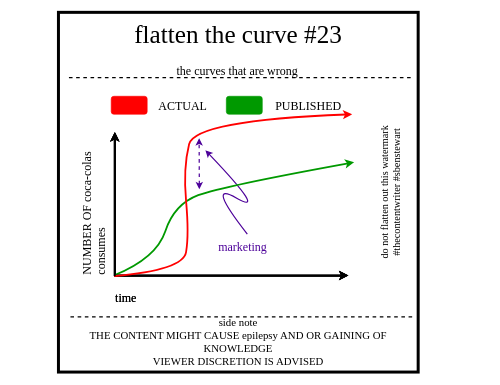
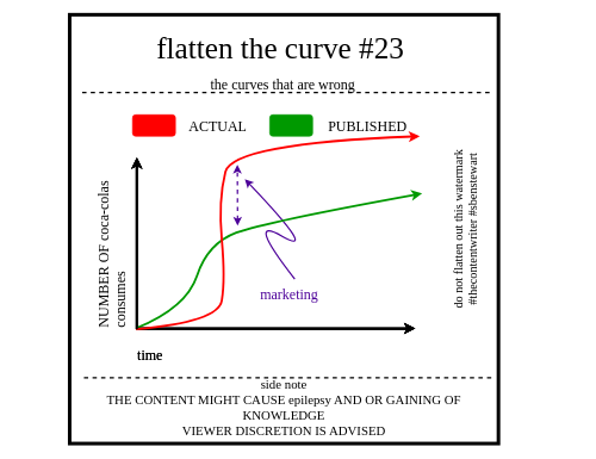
  <mxCell id="0" />
  <mxCell id="1" parent="0" />
  <mxCell id="2" value="" style="whiteSpace=wrap;html=1;aspect=fixed;strokeWidth=5;fillColor=none;fontFamily=xkcd;" parent="1" vertex="1"><mxGeometry x="97" y="20" width="600" height="600" as="geometry" /></mxCell>
- <mxCell id="3" value="&lt;font&gt;&lt;font style=&quot;font-size: 42px&quot;&gt;flatten the curve #23&lt;/font&gt;&lt;br&gt;&lt;/font&gt;" style="text;html=1;strokeColor=none;fillColor=none;align=center;verticalAlign=middle;whiteSpace=wrap;rounded=0;fontFamily=xkcd;" parent="1" vertex="1"><mxGeometry x="112" y="48" width="570" height="20" as="geometry" /></mxCell>
+ <mxCell id="3" value="&lt;font&gt;&lt;font style=&quot;font-size: 42px&quot;&gt;flatten the curve #23&lt;/font&gt;&lt;br&gt;&lt;/font&gt;" style="text;html=1;strokeColor=none;fillColor=none;align=center;verticalAlign=middle;whiteSpace=wrap;rounded=0;fontFamily=xkcd;" parent="1" vertex="1"><mxGeometry x="107" y="58" width="570" height="20" as="geometry" /></mxCell>
  <mxCell id="4" value="&lt;font&gt;&lt;font style=&quot;font-size: 20px&quot;&gt;the curves that are wrong&lt;/font&gt;&lt;br&gt;&lt;/font&gt;" style="text;html=1;strokeColor=none;fillColor=none;align=center;verticalAlign=middle;whiteSpace=wrap;rounded=0;fontFamily=xkcd;" parent="1" vertex="1"><mxGeometry x="136.25" y="107" width="518.5" height="20" as="geometry" /></mxCell>
  <mxCell id="5" value="" style="endArrow=none;dashed=1;html=1;strokeWidth=2;" parent="1" edge="1"><mxGeometry width="50" height="50" relative="1" as="geometry"><mxPoint x="684.5" y="129" as="sourcePoint" /><mxPoint x="109.5" y="129" as="targetPoint" /></mxGeometry></mxCell>
  <mxCell id="6" value="" style="endArrow=none;dashed=1;html=1;strokeWidth=2;" parent="1" edge="1"><mxGeometry width="50" height="50" relative="1" as="geometry"><mxPoint x="687" y="528" as="sourcePoint" /><mxPoint x="112" y="528" as="targetPoint" /></mxGeometry></mxCell>
  <mxCell id="7" value="&lt;font style=&quot;font-size: 18px&quot;&gt;&lt;span&gt;side note&lt;br&gt;&lt;/span&gt;THE CONTENT MIGHT CAUSE epilepsy AND OR GAINING OF KNOWLEDGE&lt;br&gt;VIEWER DISCRETION IS ADVISED&lt;br&gt;&lt;/font&gt;" style="text;html=1;strokeColor=none;fillColor=none;align=center;verticalAlign=middle;whiteSpace=wrap;rounded=0;fontFamily=xkcd;" parent="1" vertex="1"><mxGeometry x="97" y="530" width="600" height="80" as="geometry" /></mxCell>
  <mxCell id="8" style="edgeStyle=orthogonalEdgeStyle;rounded=0;orthogonalLoop=1;jettySize=auto;html=1;exitX=0.5;exitY=1;exitDx=0;exitDy=0;strokeWidth=2;" parent="1" edge="1"><mxGeometry relative="1" as="geometry"><mxPoint x="548" y="381" as="sourcePoint" /><mxPoint x="548" y="381" as="targetPoint" /></mxGeometry></mxCell>
  <mxCell id="9" value="&lt;font style=&quot;font-size: 17px&quot;&gt;&lt;font style=&quot;font-size: 17px&quot;&gt;do not flatten out this watermark&lt;br&gt;&lt;/font&gt;#thecontentwriter #sbenstewart&lt;br&gt;&lt;/font&gt;" style="text;html=1;strokeColor=none;fillColor=none;align=center;verticalAlign=middle;whiteSpace=wrap;rounded=0;rotation=-90;fontFamily=xkcd;" parent="1" vertex="1"><mxGeometry x="492" y="310" width="320" height="20" as="geometry" /></mxCell>
  <mxCell id="10" value="" style="endArrow=classic;html=1;strokeWidth=3;" edge="1" parent="1"><mxGeometry width="50" height="50" relative="1" as="geometry"><mxPoint x="190.88" y="460" as="sourcePoint" /><mxPoint x="190.88" y="220" as="targetPoint" /></mxGeometry></mxCell>
  <mxCell id="11" value="" style="endArrow=classic;html=1;strokeWidth=3;" edge="1" parent="1"><mxGeometry width="50" height="50" relative="1" as="geometry"><mxPoint x="190.38" y="459" as="sourcePoint" /><mxPoint x="580.38" y="459" as="targetPoint" /></mxGeometry></mxCell>
  <mxCell id="12" value="" style="rounded=1;whiteSpace=wrap;html=1;strokeColor=#FF0000;fillColor=#FF0000;" vertex="1" parent="1"><mxGeometry x="185" y="160" width="60" height="30" as="geometry" /></mxCell>
  <mxCell id="13" value="" style="rounded=1;whiteSpace=wrap;html=1;strokeColor=#009900;fillColor=#009900;" vertex="1" parent="1"><mxGeometry x="377" y="160" width="60" height="30" as="geometry" /></mxCell>
  <mxCell id="14" value="&lt;font style=&quot;font-size: 20px&quot;&gt;ACTUAL&lt;/font&gt;" style="text;html=1;strokeColor=none;fillColor=none;align=left;verticalAlign=middle;whiteSpace=wrap;rounded=0;fontFamily=xkcd;rotation=0;fontSize=20;" vertex="1" parent="1"><mxGeometry x="262" y="165" width="95" height="20" as="geometry" /></mxCell>
  <mxCell id="15" value="&lt;font style=&quot;font-size: 20px&quot;&gt;PUBLISHED&lt;/font&gt;" style="text;html=1;strokeColor=none;fillColor=none;align=left;verticalAlign=middle;whiteSpace=wrap;rounded=0;fontFamily=xkcd;rotation=0;fontSize=20;" vertex="1" parent="1"><mxGeometry x="457" y="165" width="95" height="20" as="geometry" /></mxCell>
  <mxCell id="16" value="" style="endArrow=classic;html=1;strokeWidth=3;" edge="1" parent="1"><mxGeometry width="50" height="50" relative="1" as="geometry"><mxPoint x="190.88" y="460" as="sourcePoint" /><mxPoint x="190.88" y="220" as="targetPoint" /></mxGeometry></mxCell>
  <mxCell id="17" value="" style="endArrow=classic;html=1;strokeWidth=3;" edge="1" parent="1"><mxGeometry width="50" height="50" relative="1" as="geometry"><mxPoint x="190.38" y="459" as="sourcePoint" /><mxPoint x="580.38" y="459" as="targetPoint" /></mxGeometry></mxCell>
  <mxCell id="18" value="time" style="text;html=1;strokeColor=none;fillColor=none;align=left;verticalAlign=middle;whiteSpace=wrap;rounded=0;fontFamily=xkcd;rotation=0;fontSize=20;" vertex="1" parent="1"><mxGeometry x="190.37" y="485" width="240" height="20" as="geometry" /></mxCell>
  <mxCell id="19" value="&lt;font style=&quot;font-size: 20px&quot; color=&quot;#4c0099&quot;&gt;marketing&lt;/font&gt;" style="text;html=1;strokeColor=none;fillColor=none;align=left;verticalAlign=middle;whiteSpace=wrap;rounded=0;fontFamily=xkcd;rotation=0;fontSize=20;" vertex="1" parent="1"><mxGeometry x="362.37" y="400" width="220" height="20" as="geometry" /></mxCell>
  <mxCell id="20" value="" style="endArrow=classic;html=1;strokeWidth=3;" edge="1" parent="1"><mxGeometry width="50" height="50" relative="1" as="geometry"><mxPoint x="190.87" y="459" as="sourcePoint" /><mxPoint x="580.87" y="459" as="targetPoint" /></mxGeometry></mxCell>
  <mxCell id="21" value="" style="endArrow=classic;html=1;strokeWidth=3;" edge="1" parent="1"><mxGeometry width="50" height="50" relative="1" as="geometry"><mxPoint x="191.37" y="460" as="sourcePoint" /><mxPoint x="191.37" y="220" as="targetPoint" /></mxGeometry></mxCell>
  <mxCell id="22" value="NUMBER OF coca-colas consumes" style="text;html=1;strokeColor=none;fillColor=none;align=left;verticalAlign=middle;whiteSpace=wrap;rounded=0;fontFamily=xkcd;rotation=-90;fontSize=20;" vertex="1" parent="1"><mxGeometry x="20" y="315" width="270" height="20" as="geometry" /></mxCell>
  <mxCell id="23" value="time" style="text;html=1;strokeColor=none;fillColor=none;align=left;verticalAlign=middle;whiteSpace=wrap;rounded=0;fontFamily=xkcd;rotation=0;fontSize=20;" vertex="1" parent="1"><mxGeometry x="190" y="485" width="240" height="20" as="geometry" /></mxCell>
  <mxCell id="24" value="" style="endArrow=classic;startArrow=classic;html=1;strokeColor=#4C0099;strokeWidth=2;dashed=1;" edge="1" parent="1"><mxGeometry width="50" height="50" relative="1" as="geometry"><mxPoint x="332" y="315" as="sourcePoint" /><mxPoint x="331.63" y="230" as="targetPoint" /></mxGeometry></mxCell>
  <mxCell id="25" value="" style="curved=1;endArrow=classic;html=1;strokeColor=#4C0099;strokeWidth=2;" edge="1" parent="1"><mxGeometry width="50" height="50" relative="1" as="geometry"><mxPoint x="412" y="390" as="sourcePoint" /><mxPoint x="342.12" y="250" as="targetPoint" /><Array as="points"><mxPoint x="341.63" y="300" /><mxPoint x="447.12" y="360" /></Array></mxGeometry></mxCell>
  <mxCell id="26" value="" style="curved=1;endArrow=classic;html=1;strokeWidth=3;strokeColor=#009900;" edge="1" parent="1"><mxGeometry width="50" height="50" relative="1" as="geometry"><mxPoint x="190" y="458.571" as="sourcePoint" /><mxPoint x="590.25" y="270" as="targetPoint" /><Array as="points"><mxPoint x="260.25" y="430" /><mxPoint x="290.25" y="340" /><mxPoint x="370" y="310" /></Array></mxGeometry></mxCell>
  <mxCell id="27" value="" style="endArrow=classic;html=1;strokeWidth=3;" edge="1" parent="1"><mxGeometry width="50" height="50" relative="1" as="geometry"><mxPoint x="190.5" y="459" as="sourcePoint" /><mxPoint x="580.5" y="459" as="targetPoint" /></mxGeometry></mxCell>
  <mxCell id="28" value="" style="curved=1;endArrow=classic;html=1;strokeWidth=3;strokeColor=#FF0000;" edge="1" parent="1"><mxGeometry width="50" height="50" relative="1" as="geometry"><mxPoint x="189.88" y="460" as="sourcePoint" /><mxPoint x="586.88" y="190" as="targetPoint" /><Array as="points"><mxPoint x="304.88" y="450" /><mxPoint x="314.88" y="390" /><mxPoint x="304.88" y="280" /><mxPoint x="324.88" y="200" /></Array></mxGeometry></mxCell>
  <mxCell id="29" value="" style="endArrow=classic;html=1;strokeWidth=3;" edge="1" parent="1"><mxGeometry width="50" height="50" relative="1" as="geometry"><mxPoint x="191" y="460" as="sourcePoint" /><mxPoint x="191" y="220" as="targetPoint" /></mxGeometry></mxCell>
